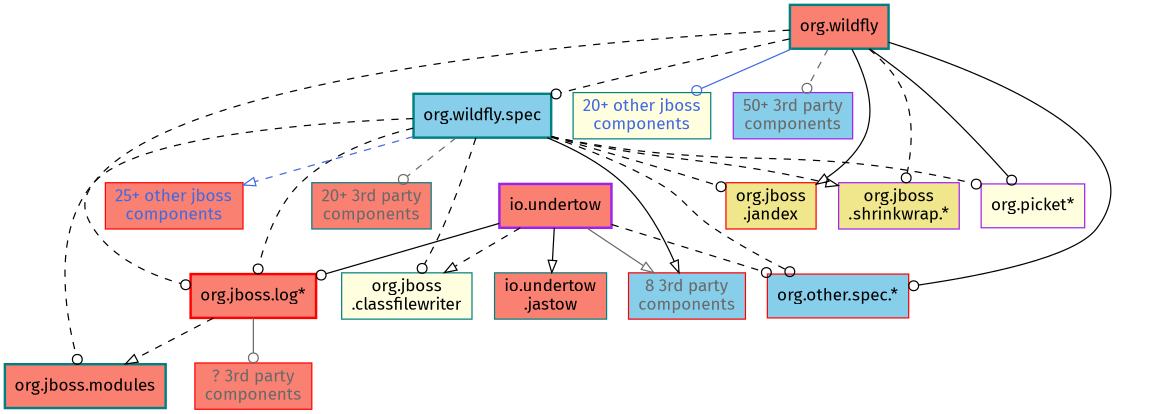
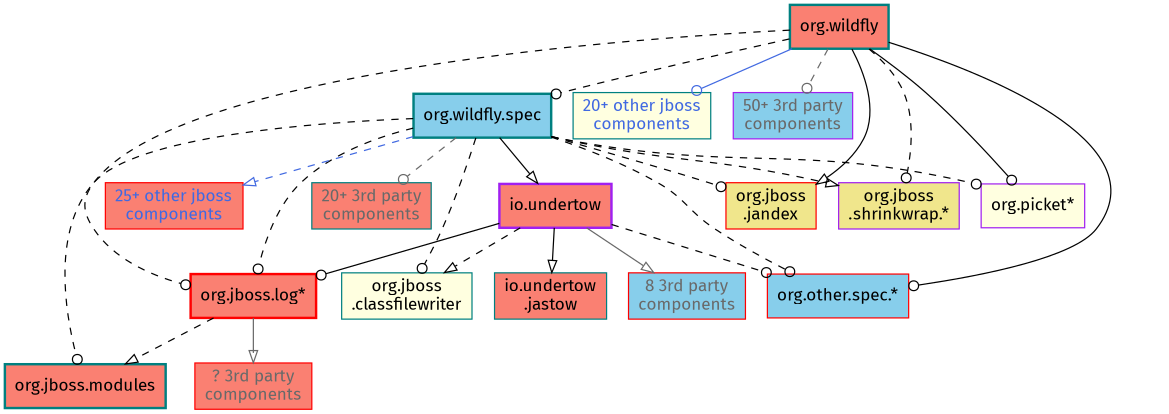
  digraph {
    compound=true
    fontname="Fira Sans"
    newrank=true
    node [color=teal fillcolor=salmon fontname="Fira Sans" shape=box style=filled]
    edge [arrowhead=odot fontname="Fira Sans" style=dashed]
    "org.wildfly" [style="bold,filled"]
    n2 [fillcolor=skyblue label="org.wildfly.spec" style="bold,filled"]
    "org.jboss.log*" [color=red style="bold,filled"]
    "20+ other jboss\ncomponents" [fillcolor=lightyellow fontcolor=royalblue]
    "50+ 3rd party\ncomponents" [color=purple fillcolor=skyblue fontcolor=dimgray]
    "org.jboss\n.jandex" [color=red fillcolor=khaki]
    "org.jboss\n.shrinkwrap.*" [color=purple fillcolor=khaki]
    n8 [color=red fillcolor=skyblue label="org.other.spec.*"]
    "org.picket*" [color=purple fillcolor=lightyellow]
    "io.undertow" [color=purple style="bold,filled"]
    "org.jboss.modules" [style="bold,filled"]
    "25+ other jboss\ncomponents" [color=red fontcolor=royalblue]
    "20+ 3rd party\ncomponents" [fontcolor=dimgray]
    "org.jboss\n.classfilewriter" [fillcolor=lightyellow]
    "? 3rd party\ncomponents" [color=red fontcolor=dimgray]
    "8 3rd party\ncomponents" [color=red fillcolor=skyblue fontcolor=dimgray]
    "io.undertow\n.jastow"
    "org.wildfly" -> n2
    "org.wildfly" -> "org.jboss.log*"
    "org.wildfly" -> "20+ other jboss\ncomponents" [color=royalblue style=solid]
    "org.wildfly" -> "50+ 3rd party\ncomponents" [color=dimgray]
    "org.wildfly" -> "org.jboss\n.jandex" [arrowhead=onormal style=solid]
    "org.wildfly" -> "org.jboss\n.shrinkwrap.*"
    "org.wildfly" -> n8 [style=solid]
    "org.wildfly" -> "org.picket*" [style=solid]
    n2 -> "org.jboss.log*"
    n2 -> "org.jboss\n.jandex"
    n2 -> "org.jboss\n.shrinkwrap.*" [arrowhead=onormal]
    n2 -> n8
    n2 -> "org.picket*"
-   n2 -> "8 3rd party\ncomponents" [arrowhead=onormal style=solid]
+   n2 -> "io.undertow" [arrowhead=onormal style=solid]
    n2 -> "org.jboss.modules"
    n2 -> "25+ other jboss\ncomponents" [arrowhead=onormal color=royalblue]
    n2 -> "20+ 3rd party\ncomponents" [color=dimgray]
    n2 -> "org.jboss\n.classfilewriter"
    "org.jboss.log*" -> "org.jboss.modules" [arrowhead=onormal]
-   "org.jboss.log*" -> "? 3rd party\ncomponents" [color=dimgray style=solid]
+   "org.jboss.log*" -> "? 3rd party\ncomponents" [arrowhead=onormal color=dimgray style=solid]
    "io.undertow" -> "org.jboss.log*" [style=solid]
    "io.undertow" -> n8
    "io.undertow" -> "org.jboss\n.classfilewriter" [arrowhead=onormal]
    "io.undertow" -> "8 3rd party\ncomponents" [arrowhead=onormal color=dimgray style=solid]
    "io.undertow" -> "io.undertow\n.jastow" [arrowhead=onormal style=solid]
  }
